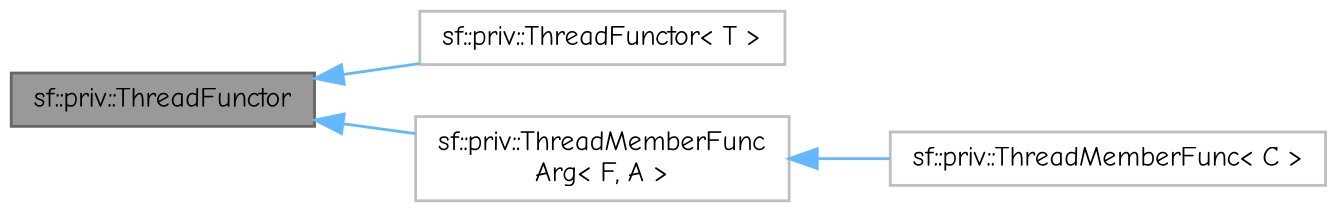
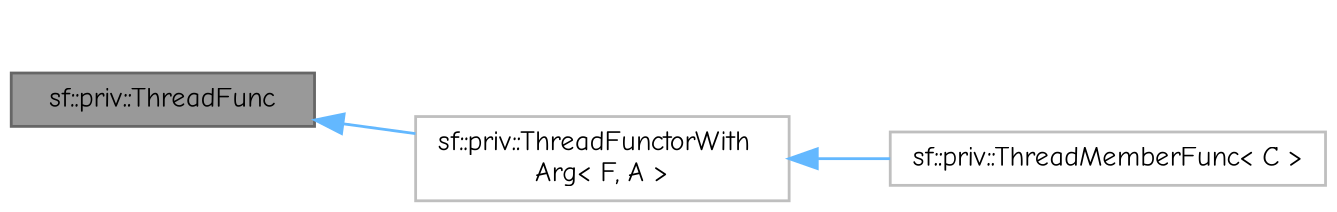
  digraph {
    fontname="Comic Neue"
    rankdir=LR
    node [color=grey75 fillcolor=white fontname="Comic Neue" fontsize=10 shape=box style=filled]
    edge [color=steelblue1 dir=back fontname="Comic Neue" fontsize=10 labelfontname=Helvetica labelfontsize=10 style=solid]
-   n1 [color=gray40 fillcolor=grey60 fontcolor=black height=0.2 label="sf::priv::ThreadFunctor" width=0.4]
-   n2 [height=0.2 label="sf::priv::ThreadFunctor\< T \>" width=0.4]
-   n3 [height=0.2 label="sf::priv::ThreadMemberFunc\lArg\< F, A \>" width=0.4]
+   n1 [color=gray40 fillcolor=grey60 fontcolor=black height=0.2 label="sf::priv::ThreadFunc" width=0.4]
+   n3 [height=0.2 label="sf::priv::ThreadFunctorWith\lArg\< F, A \>" width=0.4]
    n4 [height=0.2 label="sf::priv::ThreadMemberFunc\< C \>" width=0.4]
-   n1 -> n2
    n1 -> n3
    n3 -> n4
  }
